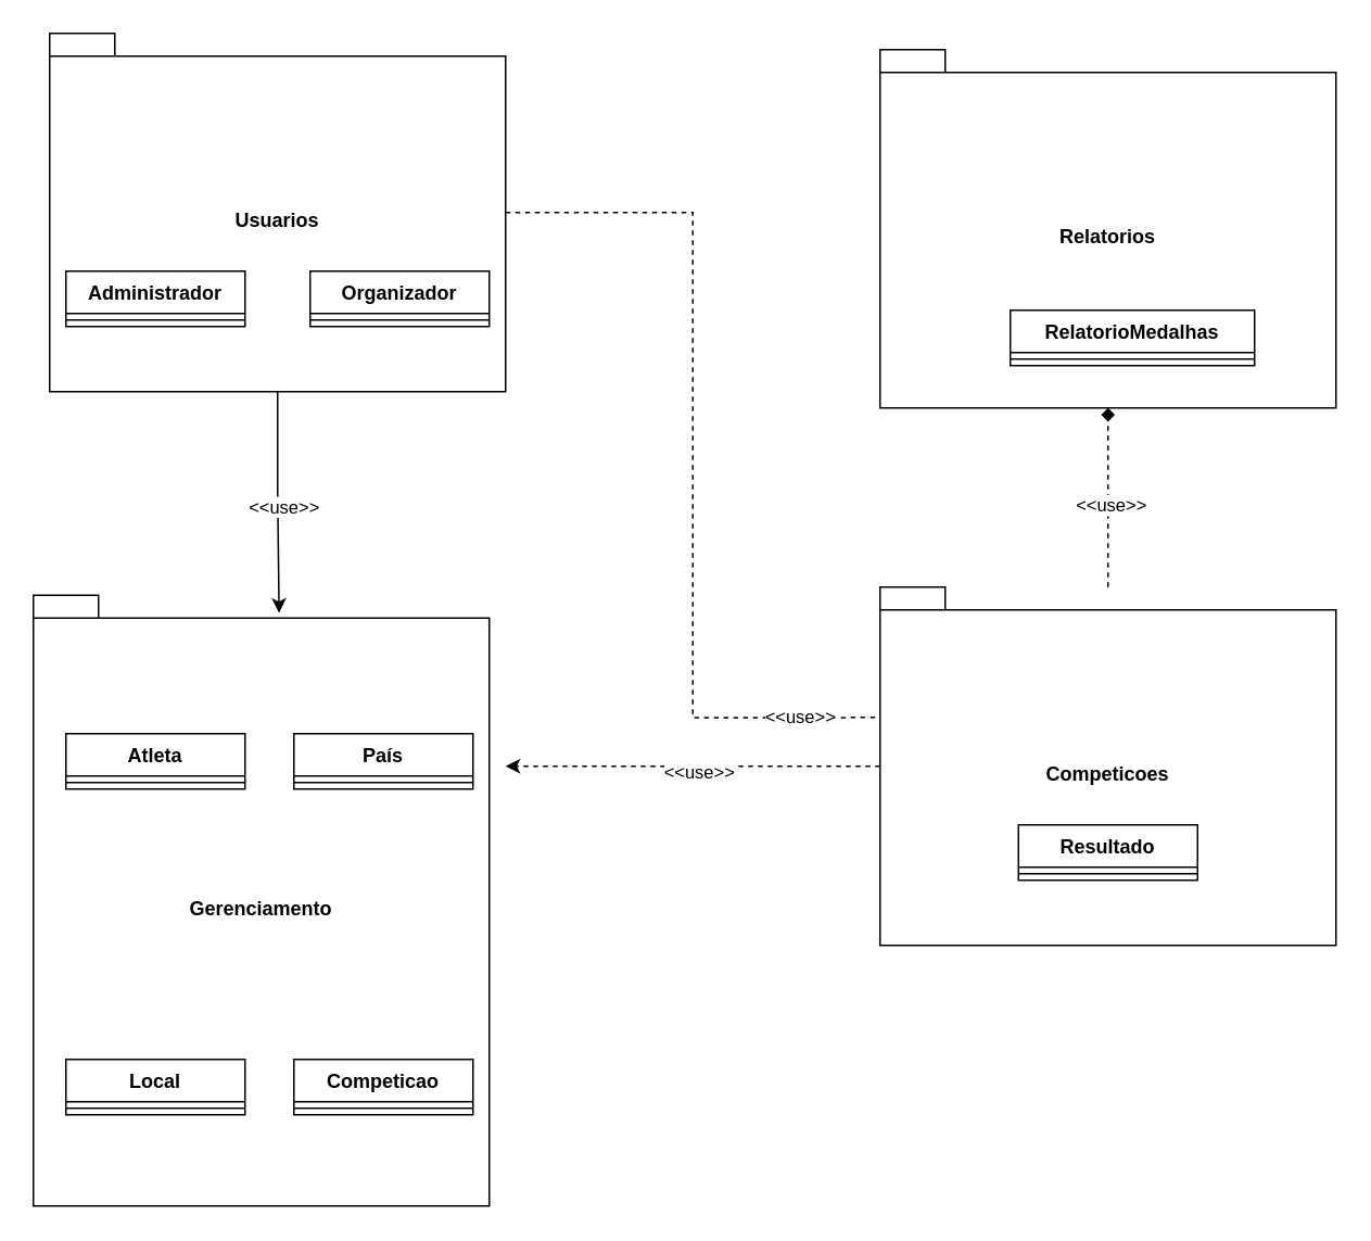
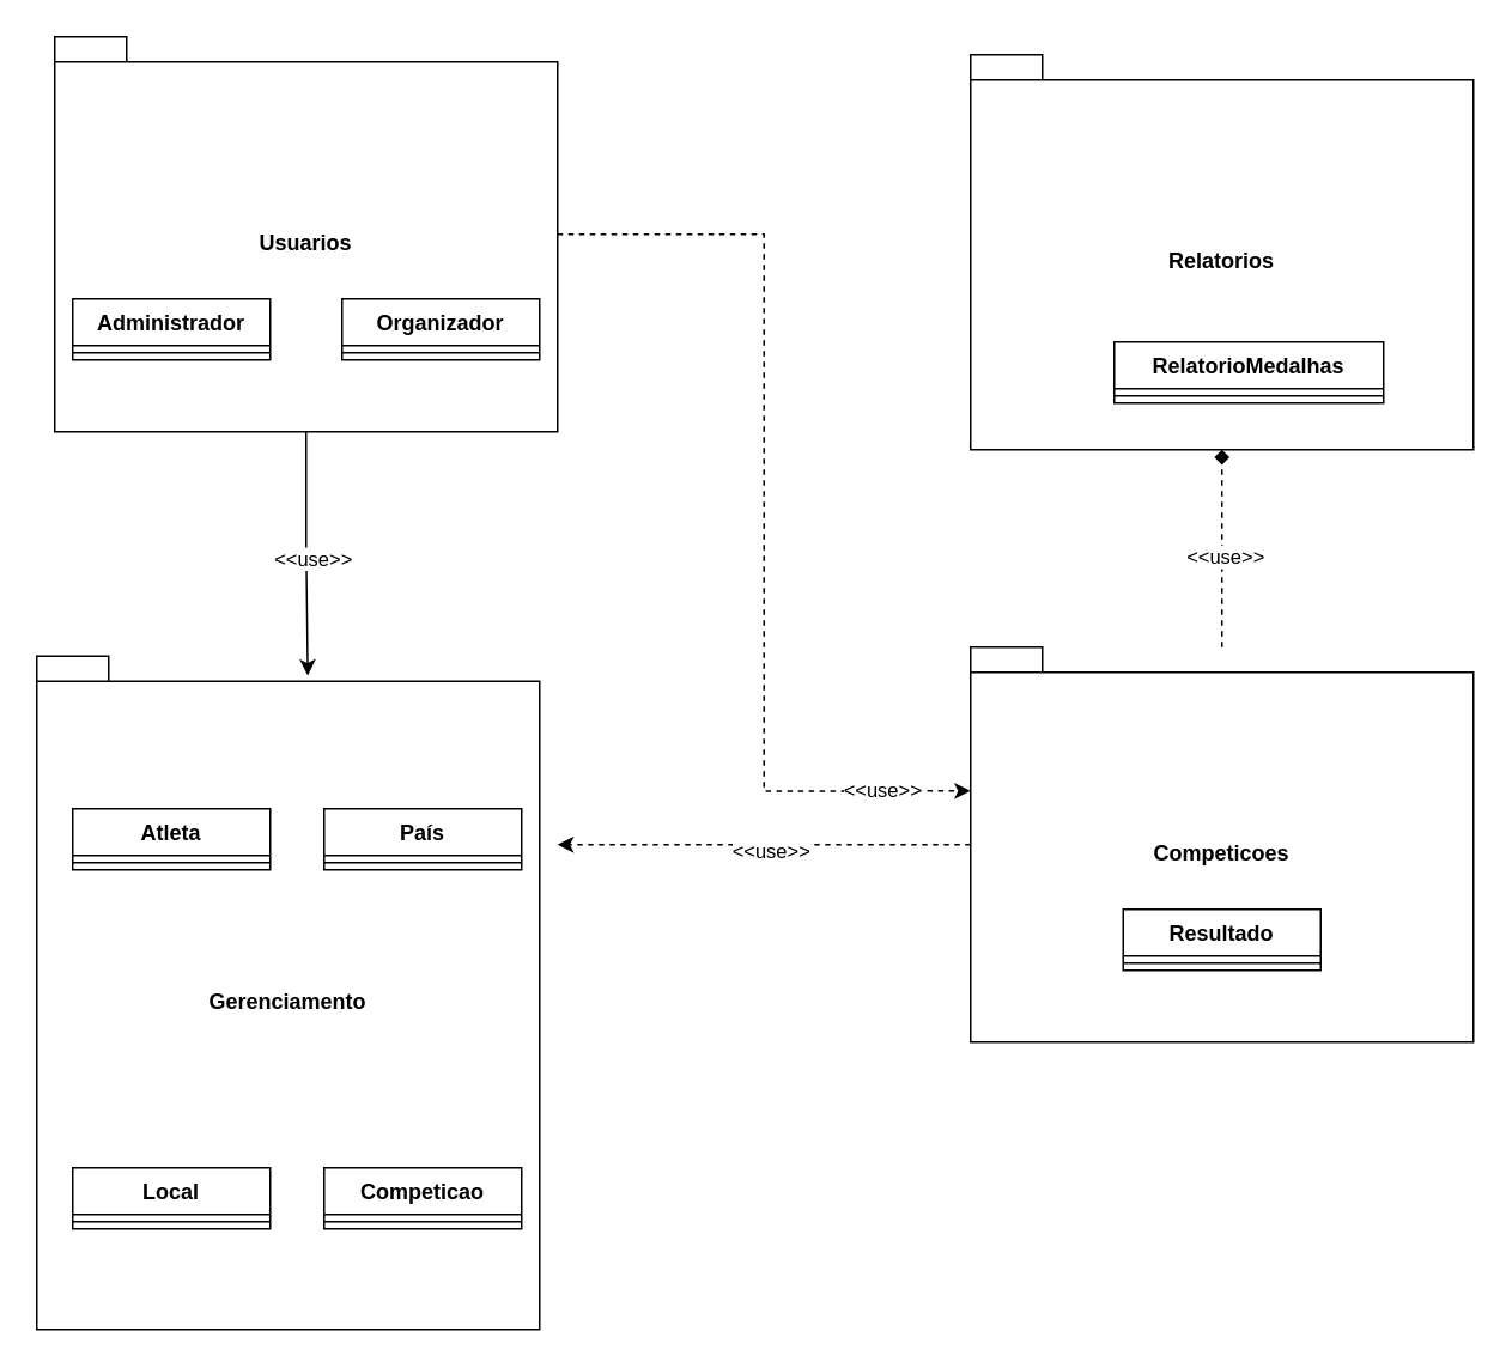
  <mxCell id="0" />
  <mxCell id="1" parent="0" />
  <mxCell id="2" value="Usuarios&lt;div&gt;&lt;/div&gt;" style="shape=folder;fontStyle=1;spacingTop=10;tabWidth=40;tabHeight=14;tabPosition=left;html=1;whiteSpace=wrap;" vertex="1" parent="1"><mxGeometry x="30" y="20" width="280" height="220" as="geometry" /></mxCell>
  <mxCell id="3" value="Organizador" style="swimlane;fontStyle=1;align=center;verticalAlign=top;childLayout=stackLayout;horizontal=1;startSize=26;horizontalStack=0;resizeParent=1;resizeParentMax=0;resizeLast=0;collapsible=1;marginBottom=0;whiteSpace=wrap;html=1;" vertex="1" parent="1"><mxGeometry x="190" y="166" width="110" height="34" as="geometry" /></mxCell>
  <mxCell id="4" value="" style="line;strokeWidth=1;fillColor=none;align=left;verticalAlign=middle;spacingTop=-1;spacingLeft=3;spacingRight=3;rotatable=0;labelPosition=right;points=[];portConstraint=eastwest;strokeColor=inherit;" vertex="1" parent="3"><mxGeometry y="26" width="110" height="8" as="geometry" /></mxCell>
  <mxCell id="5" value="Administrador" style="swimlane;fontStyle=1;align=center;verticalAlign=top;childLayout=stackLayout;horizontal=1;startSize=26;horizontalStack=0;resizeParent=1;resizeParentMax=0;resizeLast=0;collapsible=1;marginBottom=0;whiteSpace=wrap;html=1;" vertex="1" parent="1"><mxGeometry x="40" y="166" width="110" height="34" as="geometry" /></mxCell>
  <mxCell id="6" value="" style="line;strokeWidth=1;fillColor=none;align=left;verticalAlign=middle;spacingTop=-1;spacingLeft=3;spacingRight=3;rotatable=0;labelPosition=right;points=[];portConstraint=eastwest;strokeColor=inherit;" vertex="1" parent="5"><mxGeometry y="26" width="110" height="8" as="geometry" /></mxCell>
  <mxCell id="7" value="Relatorios&lt;div&gt;&lt;/div&gt;" style="shape=folder;fontStyle=1;spacingTop=10;tabWidth=40;tabHeight=14;tabPosition=left;html=1;whiteSpace=wrap;" vertex="1" parent="1"><mxGeometry x="540" y="30" width="280" height="220" as="geometry" /></mxCell>
  <mxCell id="8" value="RelatorioMedalhas" style="swimlane;fontStyle=1;align=center;verticalAlign=top;childLayout=stackLayout;horizontal=1;startSize=26;horizontalStack=0;resizeParent=1;resizeParentMax=0;resizeLast=0;collapsible=1;marginBottom=0;whiteSpace=wrap;html=1;" vertex="1" parent="1"><mxGeometry x="620" y="190" width="150" height="34" as="geometry" /></mxCell>
  <mxCell id="9" value="" style="line;strokeWidth=1;fillColor=none;align=left;verticalAlign=middle;spacingTop=-1;spacingLeft=3;spacingRight=3;rotatable=0;labelPosition=right;points=[];portConstraint=eastwest;strokeColor=inherit;" vertex="1" parent="8"><mxGeometry y="26" width="150" height="8" as="geometry" /></mxCell>
  <mxCell id="10" value="Gerenciamento&lt;div&gt;&lt;/div&gt;" style="shape=folder;fontStyle=1;spacingTop=10;tabWidth=40;tabHeight=14;tabPosition=left;html=1;whiteSpace=wrap;" vertex="1" parent="1"><mxGeometry x="20" y="365" width="280" height="375" as="geometry" /></mxCell>
  <mxCell id="11" value="País" style="swimlane;fontStyle=1;align=center;verticalAlign=top;childLayout=stackLayout;horizontal=1;startSize=26;horizontalStack=0;resizeParent=1;resizeParentMax=0;resizeLast=0;collapsible=1;marginBottom=0;whiteSpace=wrap;html=1;" vertex="1" parent="1"><mxGeometry x="180" y="450" width="110" height="34" as="geometry" /></mxCell>
  <mxCell id="12" value="" style="line;strokeWidth=1;fillColor=none;align=left;verticalAlign=middle;spacingTop=-1;spacingLeft=3;spacingRight=3;rotatable=0;labelPosition=right;points=[];portConstraint=eastwest;strokeColor=inherit;" vertex="1" parent="11"><mxGeometry y="26" width="110" height="8" as="geometry" /></mxCell>
  <mxCell id="13" value="Atleta" style="swimlane;fontStyle=1;align=center;verticalAlign=top;childLayout=stackLayout;horizontal=1;startSize=26;horizontalStack=0;resizeParent=1;resizeParentMax=0;resizeLast=0;collapsible=1;marginBottom=0;whiteSpace=wrap;html=1;" vertex="1" parent="1"><mxGeometry x="40" y="450" width="110" height="34" as="geometry" /></mxCell>
  <mxCell id="14" value="" style="line;strokeWidth=1;fillColor=none;align=left;verticalAlign=middle;spacingTop=-1;spacingLeft=3;spacingRight=3;rotatable=0;labelPosition=right;points=[];portConstraint=eastwest;strokeColor=inherit;" vertex="1" parent="13"><mxGeometry y="26" width="110" height="8" as="geometry" /></mxCell>
  <mxCell id="15" style="edgeStyle=orthogonalEdgeStyle;rounded=0;orthogonalLoop=1;jettySize=auto;html=1;dashed=1;" edge="1" parent="1" source="17"><mxGeometry relative="1" as="geometry"><mxPoint x="310" y="470" as="targetPoint" /></mxGeometry></mxCell>
  <mxCell id="16" value="&amp;lt;&amp;lt;use&amp;gt;&amp;gt;" style="edgeLabel;html=1;align=center;verticalAlign=middle;resizable=0;points=[];" vertex="1" connectable="0" parent="15"><mxGeometry x="-0.026" y="3" relative="1" as="geometry"><mxPoint as="offset" /></mxGeometry></mxCell>
  <mxCell id="17" value="Competicoes&lt;div&gt;&lt;/div&gt;" style="shape=folder;fontStyle=1;spacingTop=10;tabWidth=40;tabHeight=14;tabPosition=left;html=1;whiteSpace=wrap;" vertex="1" parent="1"><mxGeometry x="540" y="360" width="280" height="220" as="geometry" /></mxCell>
  <mxCell id="18" value="Resultado" style="swimlane;fontStyle=1;align=center;verticalAlign=top;childLayout=stackLayout;horizontal=1;startSize=26;horizontalStack=0;resizeParent=1;resizeParentMax=0;resizeLast=0;collapsible=1;marginBottom=0;whiteSpace=wrap;html=1;" vertex="1" parent="1"><mxGeometry x="625" y="506" width="110" height="34" as="geometry" /></mxCell>
  <mxCell id="19" value="" style="line;strokeWidth=1;fillColor=none;align=left;verticalAlign=middle;spacingTop=-1;spacingLeft=3;spacingRight=3;rotatable=0;labelPosition=right;points=[];portConstraint=eastwest;strokeColor=inherit;" vertex="1" parent="18"><mxGeometry y="26" width="110" height="8" as="geometry" /></mxCell>
  <mxCell id="20" value="Local" style="swimlane;fontStyle=1;align=center;verticalAlign=top;childLayout=stackLayout;horizontal=1;startSize=26;horizontalStack=0;resizeParent=1;resizeParentMax=0;resizeLast=0;collapsible=1;marginBottom=0;whiteSpace=wrap;html=1;" vertex="1" parent="1"><mxGeometry x="40" y="650" width="110" height="34" as="geometry" /></mxCell>
  <mxCell id="21" value="" style="line;strokeWidth=1;fillColor=none;align=left;verticalAlign=middle;spacingTop=-1;spacingLeft=3;spacingRight=3;rotatable=0;labelPosition=right;points=[];portConstraint=eastwest;strokeColor=inherit;" vertex="1" parent="20"><mxGeometry y="26" width="110" height="8" as="geometry" /></mxCell>
  <mxCell id="22" value="Competicao" style="swimlane;fontStyle=1;align=center;verticalAlign=top;childLayout=stackLayout;horizontal=1;startSize=26;horizontalStack=0;resizeParent=1;resizeParentMax=0;resizeLast=0;collapsible=1;marginBottom=0;whiteSpace=wrap;html=1;" vertex="1" parent="1"><mxGeometry x="180" y="650" width="110" height="34" as="geometry" /></mxCell>
  <mxCell id="23" value="" style="line;strokeWidth=1;fillColor=none;align=left;verticalAlign=middle;spacingTop=-1;spacingLeft=3;spacingRight=3;rotatable=0;labelPosition=right;points=[];portConstraint=eastwest;strokeColor=inherit;" vertex="1" parent="22"><mxGeometry y="26" width="110" height="8" as="geometry" /></mxCell>
  <mxCell id="24" style="edgeStyle=orthogonalEdgeStyle;rounded=0;orthogonalLoop=1;jettySize=auto;html=1;entryX=0.539;entryY=0.029;entryDx=0;entryDy=0;entryPerimeter=0;dashed=0;" edge="1" parent="1" source="2" target="10"><mxGeometry relative="1" as="geometry" /></mxCell>
  <mxCell id="25" value="&amp;lt;&amp;lt;use&amp;gt;&amp;gt;" style="edgeLabel;html=1;align=center;verticalAlign=middle;resizable=0;points=[];" vertex="1" connectable="0" parent="24"><mxGeometry x="0.037" y="3" relative="1" as="geometry"><mxPoint as="offset" /></mxGeometry></mxCell>
- <mxCell id="26" style="edgeStyle=orthogonalEdgeStyle;rounded=0;orthogonalLoop=1;jettySize=auto;html=1;entryX=0;entryY=0.364;entryDx=0;entryDy=0;entryPerimeter=0;dashed=1;endArrow=none;" edge="1" parent="1" source="2" target="17"><mxGeometry relative="1" as="geometry" /></mxCell>
+ <mxCell id="26" style="edgeStyle=orthogonalEdgeStyle;rounded=0;orthogonalLoop=1;jettySize=auto;html=1;entryX=0;entryY=0.364;entryDx=0;entryDy=0;entryPerimeter=0;dashed=1;" edge="1" parent="1" source="2" target="17"><mxGeometry relative="1" as="geometry" /></mxCell>
  <mxCell id="27" value="&amp;lt;&amp;lt;use&amp;gt;&amp;gt;" style="edgeLabel;html=1;align=center;verticalAlign=middle;resizable=0;points=[];" vertex="1" connectable="0" parent="26"><mxGeometry x="0.819" y="1" relative="1" as="geometry"><mxPoint as="offset" /></mxGeometry></mxCell>
  <mxCell id="28" style="edgeStyle=orthogonalEdgeStyle;rounded=0;orthogonalLoop=1;jettySize=auto;html=1;entryX=0.5;entryY=1;entryDx=0;entryDy=0;entryPerimeter=0;dashed=1;endArrow=diamond;" edge="1" parent="1" source="17" target="7"><mxGeometry relative="1" as="geometry" /></mxCell>
  <mxCell id="29" value="&amp;lt;&amp;lt;use&amp;gt;&amp;gt;" style="edgeLabel;html=1;align=center;verticalAlign=middle;resizable=0;points=[];" vertex="1" connectable="0" parent="28"><mxGeometry x="-0.073" y="-1" relative="1" as="geometry"><mxPoint as="offset" /></mxGeometry></mxCell>
